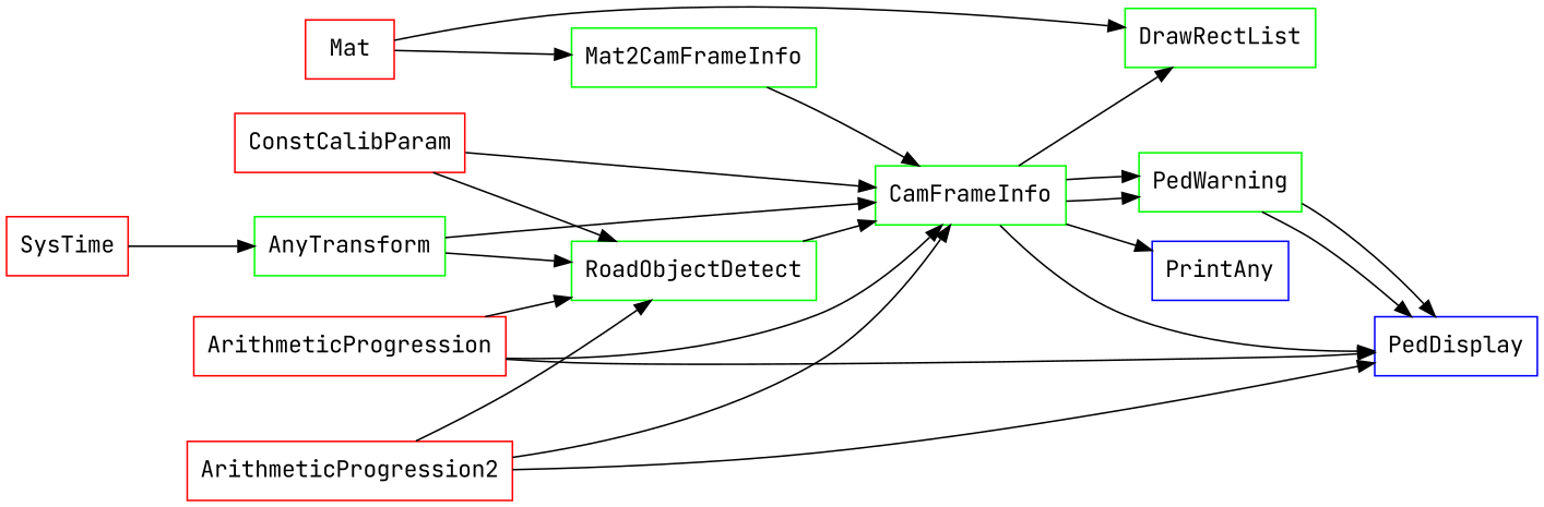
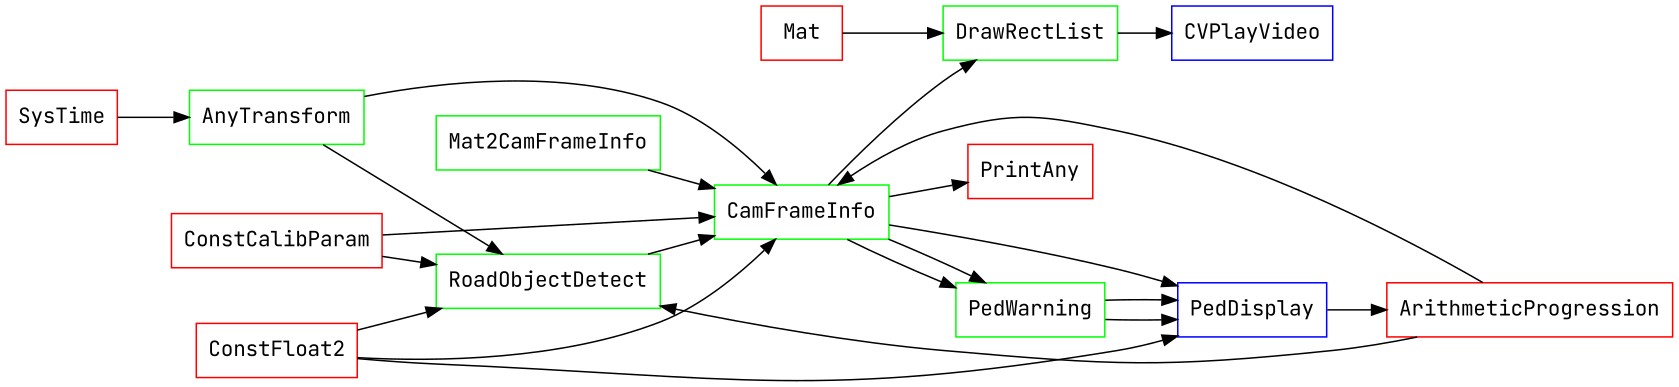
  digraph {
    fontname="JetBrains Mono"
    rankdir=LR
    node [color=green fontname="JetBrains Mono" shape=box]
    edge [fontname="JetBrains Mono"]
    n1 [label=RoadObjectDetect]
    n2 [label=CamFrameInfo]
    n3 [color=red label=Mat]
    n4 [label=Mat2CamFrameInfo]
    n5 [label=DrawRectList]
    n6 [color=red label=ArithmeticProgression]
    n7 [color=blue label=PedDisplay]
    n8 [color=red label=SysTime]
    n9 [label=AnyTransform]
-   n10 [color=red label=ArithmeticProgression2]
+   n10 [color=red label=ConstFloat2]
    n11 [color=red label=ConstCalibParam]
    n12 [label=PedWarning]
-   n13 [color=blue label=PrintAny]
+   n13 [color=red label=PrintAny]
+   n14 [color=blue label=CVPlayVideo]
    subgraph sub_1 {
      n1
      n2
      n3
      n4
      n5
      n6
      n7
      n8
      n9
      n10
      n11
      n12
      n13
+     n14
    }
    n1 -> n2
    n2 -> n5
    n2 -> n7
    n2 -> n12
    n2 -> n12
    n2 -> n13
-   n3 -> n4
    n3 -> n5
    n4 -> n2
+   n5 -> n14
    n6 -> n1
    n6 -> n2
-   n6 -> n7
+   n7 -> n6
    n8 -> n9
    n9 -> n1
    n9 -> n2
    n10 -> n1
    n10 -> n2
    n10 -> n7
    n11 -> n1
    n11 -> n2
    n12 -> n7
    n12 -> n7
  }
